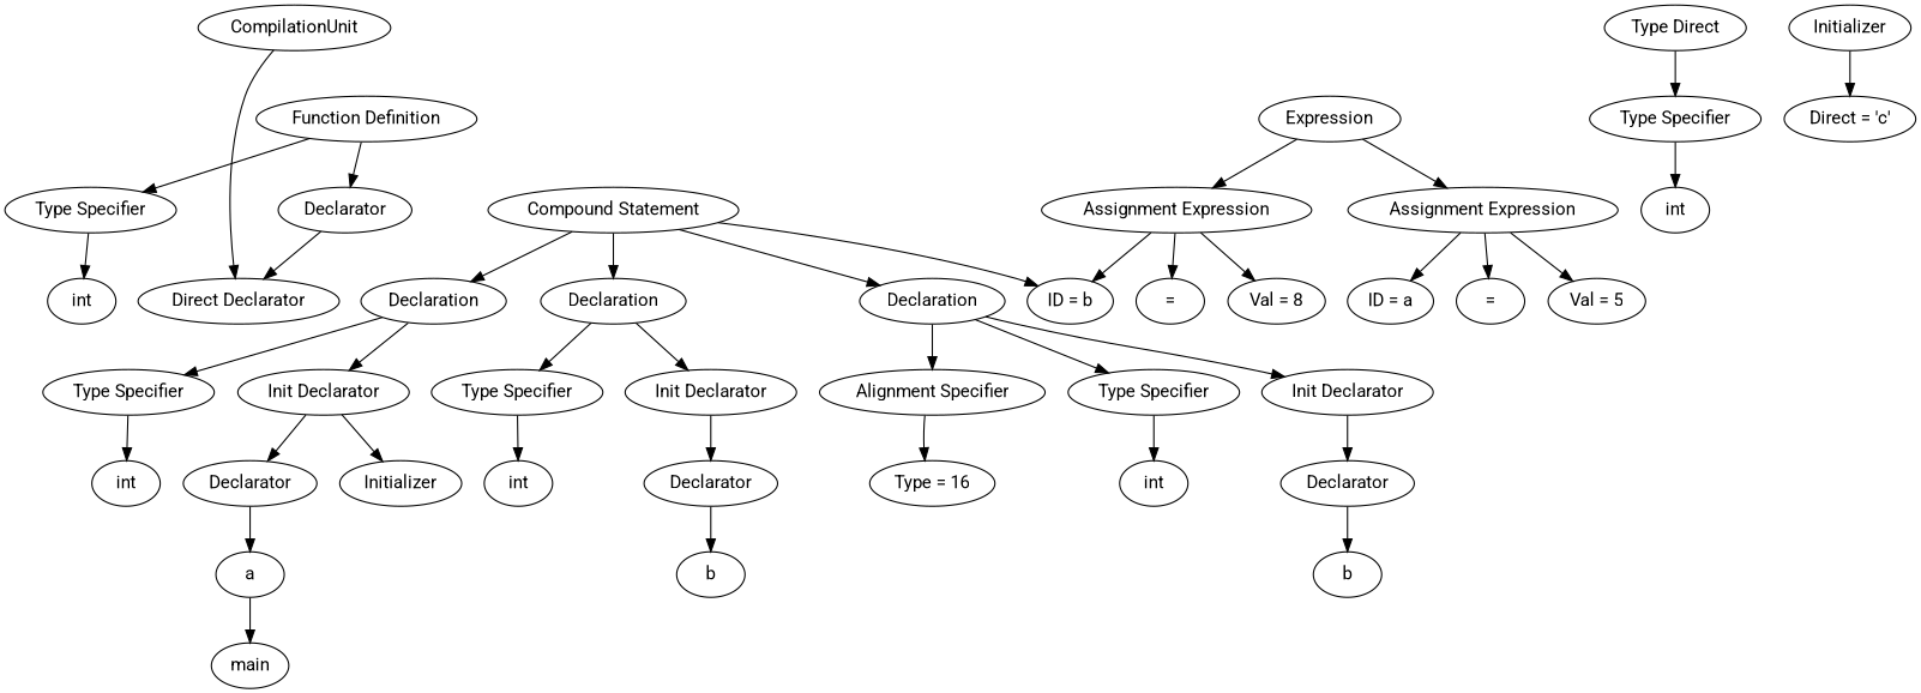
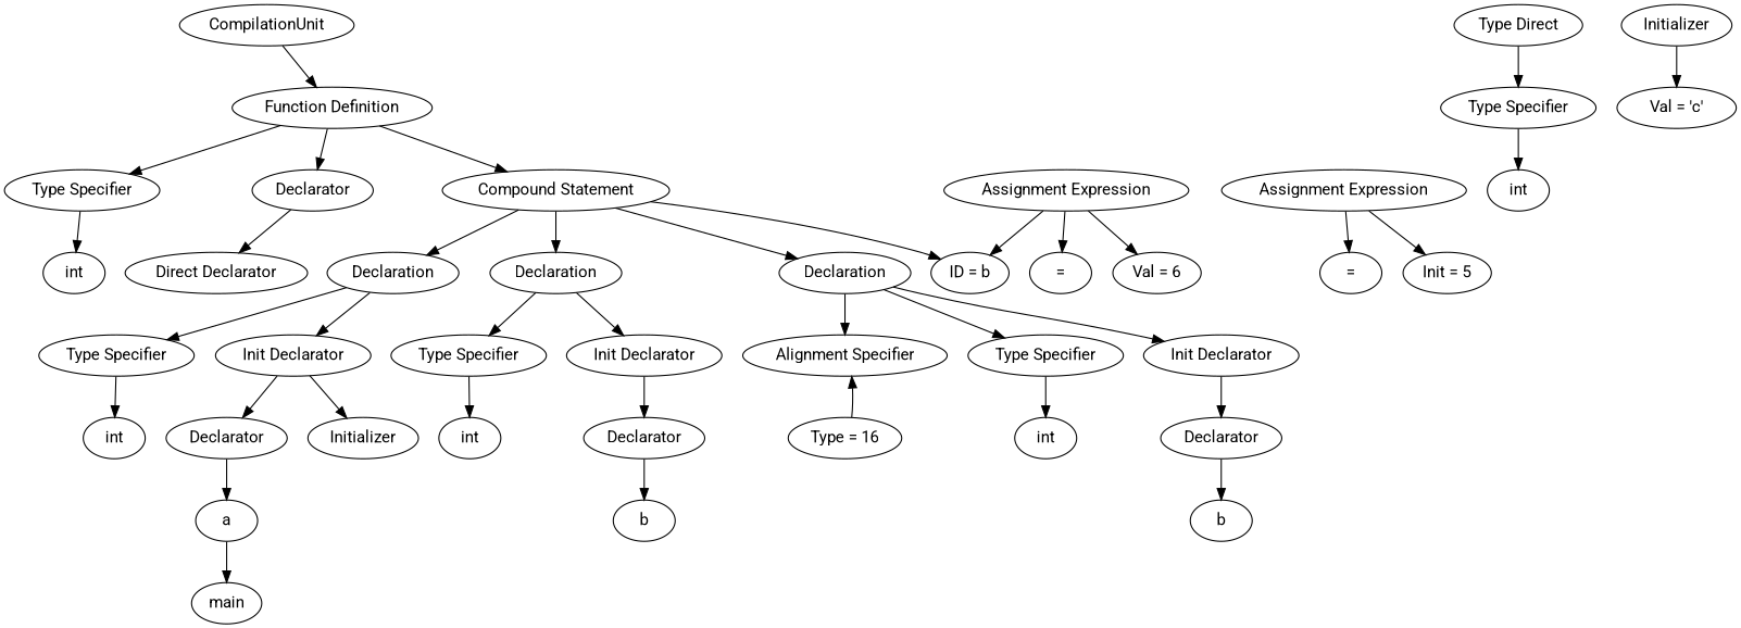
  digraph {
    fontname=Roboto
    node [fontname=Roboto]
    edge [fontname=Roboto]
    n1 [label=CompilationUnit]
    n2 [label="Function Definition"]
    n3 [label="Type Specifier"]
    n4 [label=Declarator]
    n5 [label="Compound Statement"]
    n6 [label=int]
    n7 [label="Direct Declarator"]
    n8 [label=Declaration]
    n9 [label=Declaration]
    n10 [label=Declaration]
    n11 [label="ID = b"]
    n12 [label=main]
    n13 [label="Type Specifier"]
    n14 [label="Init Declarator"]
    n15 [label="Type Specifier"]
    n16 [label="Init Declarator"]
    n17 [label="Alignment Specifier"]
    n18 [label="Type Specifier"]
    n19 [label="Init Declarator"]
-   n20 [label=Expression]
    n21 [label="Assignment Expression"]
    n22 [label="Assignment Expression"]
    n23 [label=int]
    n24 [label=Declarator]
    n25 [label=Initializer]
    n26 [label=a]
    n27 [label="Type Direct"]
    n28 [label="Type Specifier"]
    n29 [label=Initializer]
-   n30 [label="Direct = 'c'"]
+   n30 [label="Val = 'c'"]
    n31 [label=int]
    n32 [label=int]
    n33 [label=Declarator]
    n34 [label=b]
    n35 [label="Type = 16"]
    n36 [label=int]
    n37 [label=Declarator]
    n38 [label=b]
-   n39 [label="ID = a"]
    n40 [label="="]
-   n41 [label="Val = 5"]
+   n41 [label="Init = 5"]
    n42 [label="="]
-   n43 [label="Val = 8"]
-   n1 -> n7
+   n43 [label="Val = 6"]
+   n1 -> n2
    n2 -> n3
    n2 -> n4
+   n2 -> n5
    n3 -> n6
    n4 -> n7
    n5 -> n8
    n5 -> n9
    n5 -> n10
    n5 -> n11
    n8 -> n13
    n8 -> n14
    n9 -> n15
    n9 -> n16
    n10 -> n17
    n10 -> n18
    n10 -> n19
    n13 -> n23
    n14 -> n24
    n14 -> n25
    n15 -> n32
    n16 -> n33
-   n17 -> n35
+   n35 -> n17
    n18 -> n36
    n19 -> n37
-   n20 -> n21
-   n20 -> n22
-   n21 -> n39
    n21 -> n40
    n21 -> n41
    n22 -> n11
    n22 -> n42
    n22 -> n43
    n24 -> n26
    n26 -> n12
    n27 -> n28
    n28 -> n31
    n29 -> n30
    n33 -> n34
    n37 -> n38
  }
